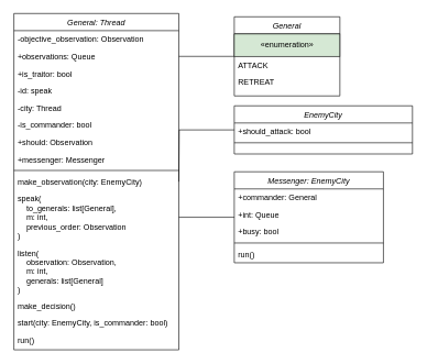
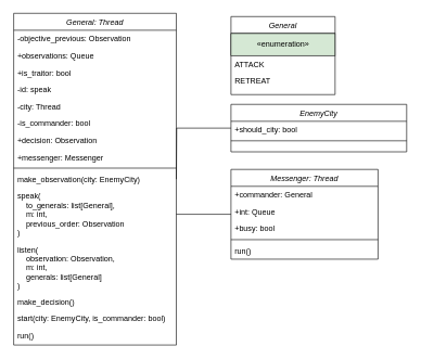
  <mxCell id="0" />
  <mxCell id="1" parent="0" />
  <mxCell id="2" value="General: Thread" style="swimlane;fontStyle=2;align=center;verticalAlign=top;childLayout=stackLayout;horizontal=1;startSize=26;horizontalStack=0;resizeParent=1;resizeLast=0;collapsible=1;marginBottom=0;rounded=0;shadow=0;strokeWidth=1;" parent="1" vertex="1"><mxGeometry x="20" y="20" width="250" height="510" as="geometry"><mxRectangle x="230" y="140" width="160" height="26" as="alternateBounds" /></mxGeometry></mxCell>
- <mxCell id="3" value="-objective_observation: Observation" style="text;align=left;verticalAlign=top;spacingLeft=4;spacingRight=4;overflow=hidden;rotatable=0;points=[[0,0.5],[1,0.5]];portConstraint=eastwest;" parent="2" vertex="1"><mxGeometry y="26" width="250" height="26" as="geometry" /></mxCell>
+ <mxCell id="3" value="-objective_previous: Observation" style="text;align=left;verticalAlign=top;spacingLeft=4;spacingRight=4;overflow=hidden;rotatable=0;points=[[0,0.5],[1,0.5]];portConstraint=eastwest;" parent="2" vertex="1"><mxGeometry y="26" width="250" height="26" as="geometry" /></mxCell>
  <mxCell id="4" value="+observations: Queue" style="text;align=left;verticalAlign=top;spacingLeft=4;spacingRight=4;overflow=hidden;rotatable=0;points=[[0,0.5],[1,0.5]];portConstraint=eastwest;rounded=0;shadow=0;html=0;" parent="2" vertex="1"><mxGeometry y="52" width="250" height="26" as="geometry" /></mxCell>
  <mxCell id="5" value="+is_traitor: bool" style="text;align=left;verticalAlign=top;spacingLeft=4;spacingRight=4;overflow=hidden;rotatable=0;points=[[0,0.5],[1,0.5]];portConstraint=eastwest;rounded=0;shadow=0;html=0;" parent="2" vertex="1"><mxGeometry y="78" width="250" height="26" as="geometry" /></mxCell>
  <mxCell id="6" value="-id: speak" style="text;strokeColor=none;fillColor=none;align=left;verticalAlign=top;spacingLeft=4;spacingRight=4;overflow=hidden;rotatable=0;points=[[0,0.5],[1,0.5]];portConstraint=eastwest;" parent="2" vertex="1"><mxGeometry y="104" width="250" height="26" as="geometry" /></mxCell>
  <mxCell id="7" value="-city: Thread" style="text;strokeColor=none;fillColor=none;align=left;verticalAlign=top;spacingLeft=4;spacingRight=4;overflow=hidden;rotatable=0;points=[[0,0.5],[1,0.5]];portConstraint=eastwest;" vertex="1" parent="2"><mxGeometry y="130" width="250" height="26" as="geometry" /></mxCell>
  <mxCell id="8" value="-is_commander: bool" style="text;strokeColor=none;fillColor=none;align=left;verticalAlign=top;spacingLeft=4;spacingRight=4;overflow=hidden;rotatable=0;points=[[0,0.5],[1,0.5]];portConstraint=eastwest;" vertex="1" parent="2"><mxGeometry y="156" width="250" height="26" as="geometry" /></mxCell>
- <mxCell id="9" value="+should: Observation" style="text;strokeColor=none;fillColor=none;align=left;verticalAlign=top;spacingLeft=4;spacingRight=4;overflow=hidden;rotatable=0;points=[[0,0.5],[1,0.5]];portConstraint=eastwest;" vertex="1" parent="2"><mxGeometry y="182" width="250" height="26" as="geometry" /></mxCell>
+ <mxCell id="9" value="+decision: Observation" style="text;strokeColor=none;fillColor=none;align=left;verticalAlign=top;spacingLeft=4;spacingRight=4;overflow=hidden;rotatable=0;points=[[0,0.5],[1,0.5]];portConstraint=eastwest;" vertex="1" parent="2"><mxGeometry y="182" width="250" height="26" as="geometry" /></mxCell>
  <mxCell id="10" value="+messenger: Messenger" style="text;strokeColor=none;fillColor=none;align=left;verticalAlign=top;spacingLeft=4;spacingRight=4;overflow=hidden;rotatable=0;points=[[0,0.5],[1,0.5]];portConstraint=eastwest;" vertex="1" parent="2"><mxGeometry y="208" width="250" height="26" as="geometry" /></mxCell>
  <mxCell id="11" value="" style="line;html=1;strokeWidth=1;align=left;verticalAlign=middle;spacingTop=-1;spacingLeft=3;spacingRight=3;rotatable=0;labelPosition=right;points=[];portConstraint=eastwest;" parent="2" vertex="1"><mxGeometry y="234" width="250" height="8" as="geometry" /></mxCell>
  <mxCell id="12" value="make_observation(city: EnemyCity)" style="text;align=left;verticalAlign=top;spacingLeft=4;spacingRight=4;overflow=hidden;rotatable=0;points=[[0,0.5],[1,0.5]];portConstraint=eastwest;" parent="2" vertex="1"><mxGeometry y="242" width="250" height="26" as="geometry" /></mxCell>
  <mxCell id="13" value="speak(&#10;    to_generals: list[General],&#10;    m: int,&#10;    previous_order: Observation&#10;)&#10;" style="text;strokeColor=none;fillColor=none;align=left;verticalAlign=top;spacingLeft=4;spacingRight=4;overflow=hidden;rotatable=0;points=[[0,0.5],[1,0.5]];portConstraint=eastwest;" parent="2" vertex="1"><mxGeometry y="268" width="250" height="82" as="geometry" /></mxCell>
  <mxCell id="14" value="listen(&#10;    observation: Observation,&#10;    m: int,&#10;    generals: list[General]&#10;)&#10;" style="text;strokeColor=none;fillColor=none;align=left;verticalAlign=top;spacingLeft=4;spacingRight=4;overflow=hidden;rotatable=0;points=[[0,0.5],[1,0.5]];portConstraint=eastwest;" vertex="1" parent="2"><mxGeometry y="350" width="250" height="80" as="geometry" /></mxCell>
  <mxCell id="15" value="make_decision()" style="text;strokeColor=none;fillColor=none;align=left;verticalAlign=top;spacingLeft=4;spacingRight=4;overflow=hidden;rotatable=0;points=[[0,0.5],[1,0.5]];portConstraint=eastwest;" vertex="1" parent="2"><mxGeometry y="430" width="250" height="26" as="geometry" /></mxCell>
  <mxCell id="16" value="start(city: EnemyCity, is_commander: bool)" style="text;strokeColor=none;fillColor=none;align=left;verticalAlign=top;spacingLeft=4;spacingRight=4;overflow=hidden;rotatable=0;points=[[0,0.5],[1,0.5]];portConstraint=eastwest;" vertex="1" parent="2"><mxGeometry y="456" width="250" height="26" as="geometry" /></mxCell>
  <mxCell id="17" value="run()" style="text;strokeColor=none;fillColor=none;align=left;verticalAlign=top;spacingLeft=4;spacingRight=4;overflow=hidden;rotatable=0;points=[[0,0.5],[1,0.5]];portConstraint=eastwest;" vertex="1" parent="2"><mxGeometry y="482" width="250" height="26" as="geometry" /></mxCell>
- <mxCell id="18" style="edgeStyle=orthogonalEdgeStyle;rounded=0;orthogonalLoop=1;jettySize=auto;html=1;endArrow=none;endFill=0;" edge="1" parent="1" source="19" target="4"><mxGeometry relative="1" as="geometry" /></mxCell>
  <mxCell id="19" value="General" style="swimlane;fontStyle=2;align=center;verticalAlign=top;childLayout=stackLayout;horizontal=1;startSize=26;horizontalStack=0;resizeParent=1;resizeLast=0;collapsible=1;marginBottom=0;rounded=0;shadow=0;strokeWidth=1;" parent="1" vertex="1"><mxGeometry x="354" y="25" width="160" height="120" as="geometry"><mxRectangle x="230" y="140" width="160" height="26" as="alternateBounds" /></mxGeometry></mxCell>
  <mxCell id="20" value="«enumeration»" style="html=1;fillColor=#d5e8d4;" parent="19" vertex="1"><mxGeometry y="26" width="160" height="34" as="geometry" /></mxCell>
  <mxCell id="21" value="ATTACK" style="text;align=left;verticalAlign=top;spacingLeft=4;spacingRight=4;overflow=hidden;rotatable=0;points=[[0,0.5],[1,0.5]];portConstraint=eastwest;" parent="19" vertex="1"><mxGeometry y="60" width="160" height="26" as="geometry" /></mxCell>
  <mxCell id="22" value="RETREAT" style="text;align=left;verticalAlign=top;spacingLeft=4;spacingRight=4;overflow=hidden;rotatable=0;points=[[0,0.5],[1,0.5]];portConstraint=eastwest;rounded=0;shadow=0;html=0;" parent="19" vertex="1"><mxGeometry y="86" width="160" height="26" as="geometry" /></mxCell>
  <mxCell id="23" style="edgeStyle=orthogonalEdgeStyle;rounded=0;orthogonalLoop=1;jettySize=auto;html=1;endArrow=none;endFill=0;" edge="1" parent="1" source="24" target="13"><mxGeometry relative="1" as="geometry" /></mxCell>
- <mxCell id="24" value="Messenger: EnemyCity" style="swimlane;fontStyle=2;align=center;verticalAlign=top;childLayout=stackLayout;horizontal=1;startSize=26;horizontalStack=0;resizeParent=1;resizeLast=0;collapsible=1;marginBottom=0;rounded=0;shadow=0;strokeWidth=1;" parent="1" vertex="1"><mxGeometry x="354" y="260" width="226" height="138" as="geometry"><mxRectangle x="230" y="140" width="160" height="26" as="alternateBounds" /></mxGeometry></mxCell>
+ <mxCell id="24" value="Messenger: Thread" style="swimlane;fontStyle=2;align=center;verticalAlign=top;childLayout=stackLayout;horizontal=1;startSize=26;horizontalStack=0;resizeParent=1;resizeLast=0;collapsible=1;marginBottom=0;rounded=0;shadow=0;strokeWidth=1;" parent="1" vertex="1"><mxGeometry x="354" y="260" width="226" height="138" as="geometry"><mxRectangle x="230" y="140" width="160" height="26" as="alternateBounds" /></mxGeometry></mxCell>
  <mxCell id="25" value="+commander: General" style="text;strokeColor=none;fillColor=none;align=left;verticalAlign=top;spacingLeft=4;spacingRight=4;overflow=hidden;rotatable=0;points=[[0,0.5],[1,0.5]];portConstraint=eastwest;" vertex="1" parent="24"><mxGeometry y="26" width="226" height="26" as="geometry" /></mxCell>
  <mxCell id="26" value="+int: Queue" style="text;strokeColor=none;fillColor=none;align=left;verticalAlign=top;spacingLeft=4;spacingRight=4;overflow=hidden;rotatable=0;points=[[0,0.5],[1,0.5]];portConstraint=eastwest;" vertex="1" parent="24"><mxGeometry y="52" width="226" height="26" as="geometry" /></mxCell>
  <mxCell id="27" value="+busy: bool" style="text;strokeColor=none;fillColor=none;align=left;verticalAlign=top;spacingLeft=4;spacingRight=4;overflow=hidden;rotatable=0;points=[[0,0.5],[1,0.5]];portConstraint=eastwest;" vertex="1" parent="24"><mxGeometry y="78" width="226" height="26" as="geometry" /></mxCell>
  <mxCell id="28" value="" style="line;html=1;strokeWidth=1;align=left;verticalAlign=middle;spacingTop=-1;spacingLeft=3;spacingRight=3;rotatable=0;labelPosition=right;points=[];portConstraint=eastwest;" parent="24" vertex="1"><mxGeometry y="104" width="226" height="8" as="geometry" /></mxCell>
  <mxCell id="29" value="run()" style="text;strokeColor=none;fillColor=none;align=left;verticalAlign=top;spacingLeft=4;spacingRight=4;overflow=hidden;rotatable=0;points=[[0,0.5],[1,0.5]];portConstraint=eastwest;" parent="24" vertex="1"><mxGeometry y="112" width="226" height="26" as="geometry" /></mxCell>
  <mxCell id="30" style="edgeStyle=orthogonalEdgeStyle;rounded=0;orthogonalLoop=1;jettySize=auto;html=1;endArrow=none;endFill=0;" edge="1" parent="1" source="31"><mxGeometry relative="1" as="geometry"><mxPoint x="270" y="275" as="targetPoint" /></mxGeometry></mxCell>
  <mxCell id="31" value="EnemyCity" style="swimlane;fontStyle=2;align=center;verticalAlign=top;childLayout=stackLayout;horizontal=1;startSize=26;horizontalStack=0;resizeParent=1;resizeLast=0;collapsible=1;marginBottom=0;rounded=0;shadow=0;strokeWidth=1;" parent="1" vertex="1"><mxGeometry x="354" y="160" width="270" height="73" as="geometry"><mxRectangle x="230" y="140" width="160" height="26" as="alternateBounds" /></mxGeometry></mxCell>
- <mxCell id="32" value="+should_attack: bool" style="text;strokeColor=none;fillColor=none;align=left;verticalAlign=top;spacingLeft=4;spacingRight=4;overflow=hidden;rotatable=0;points=[[0,0.5],[1,0.5]];portConstraint=eastwest;" vertex="1" parent="31"><mxGeometry y="26" width="270" height="26" as="geometry" /></mxCell>
+ <mxCell id="32" value="+should_city: bool" style="text;strokeColor=none;fillColor=none;align=left;verticalAlign=top;spacingLeft=4;spacingRight=4;overflow=hidden;rotatable=0;points=[[0,0.5],[1,0.5]];portConstraint=eastwest;" vertex="1" parent="31"><mxGeometry y="26" width="270" height="26" as="geometry" /></mxCell>
  <mxCell id="33" value="" style="line;html=1;strokeWidth=1;align=left;verticalAlign=middle;spacingTop=-1;spacingLeft=3;spacingRight=3;rotatable=0;labelPosition=right;points=[];portConstraint=eastwest;" parent="31" vertex="1"><mxGeometry y="52" width="270" height="8" as="geometry" /></mxCell>
